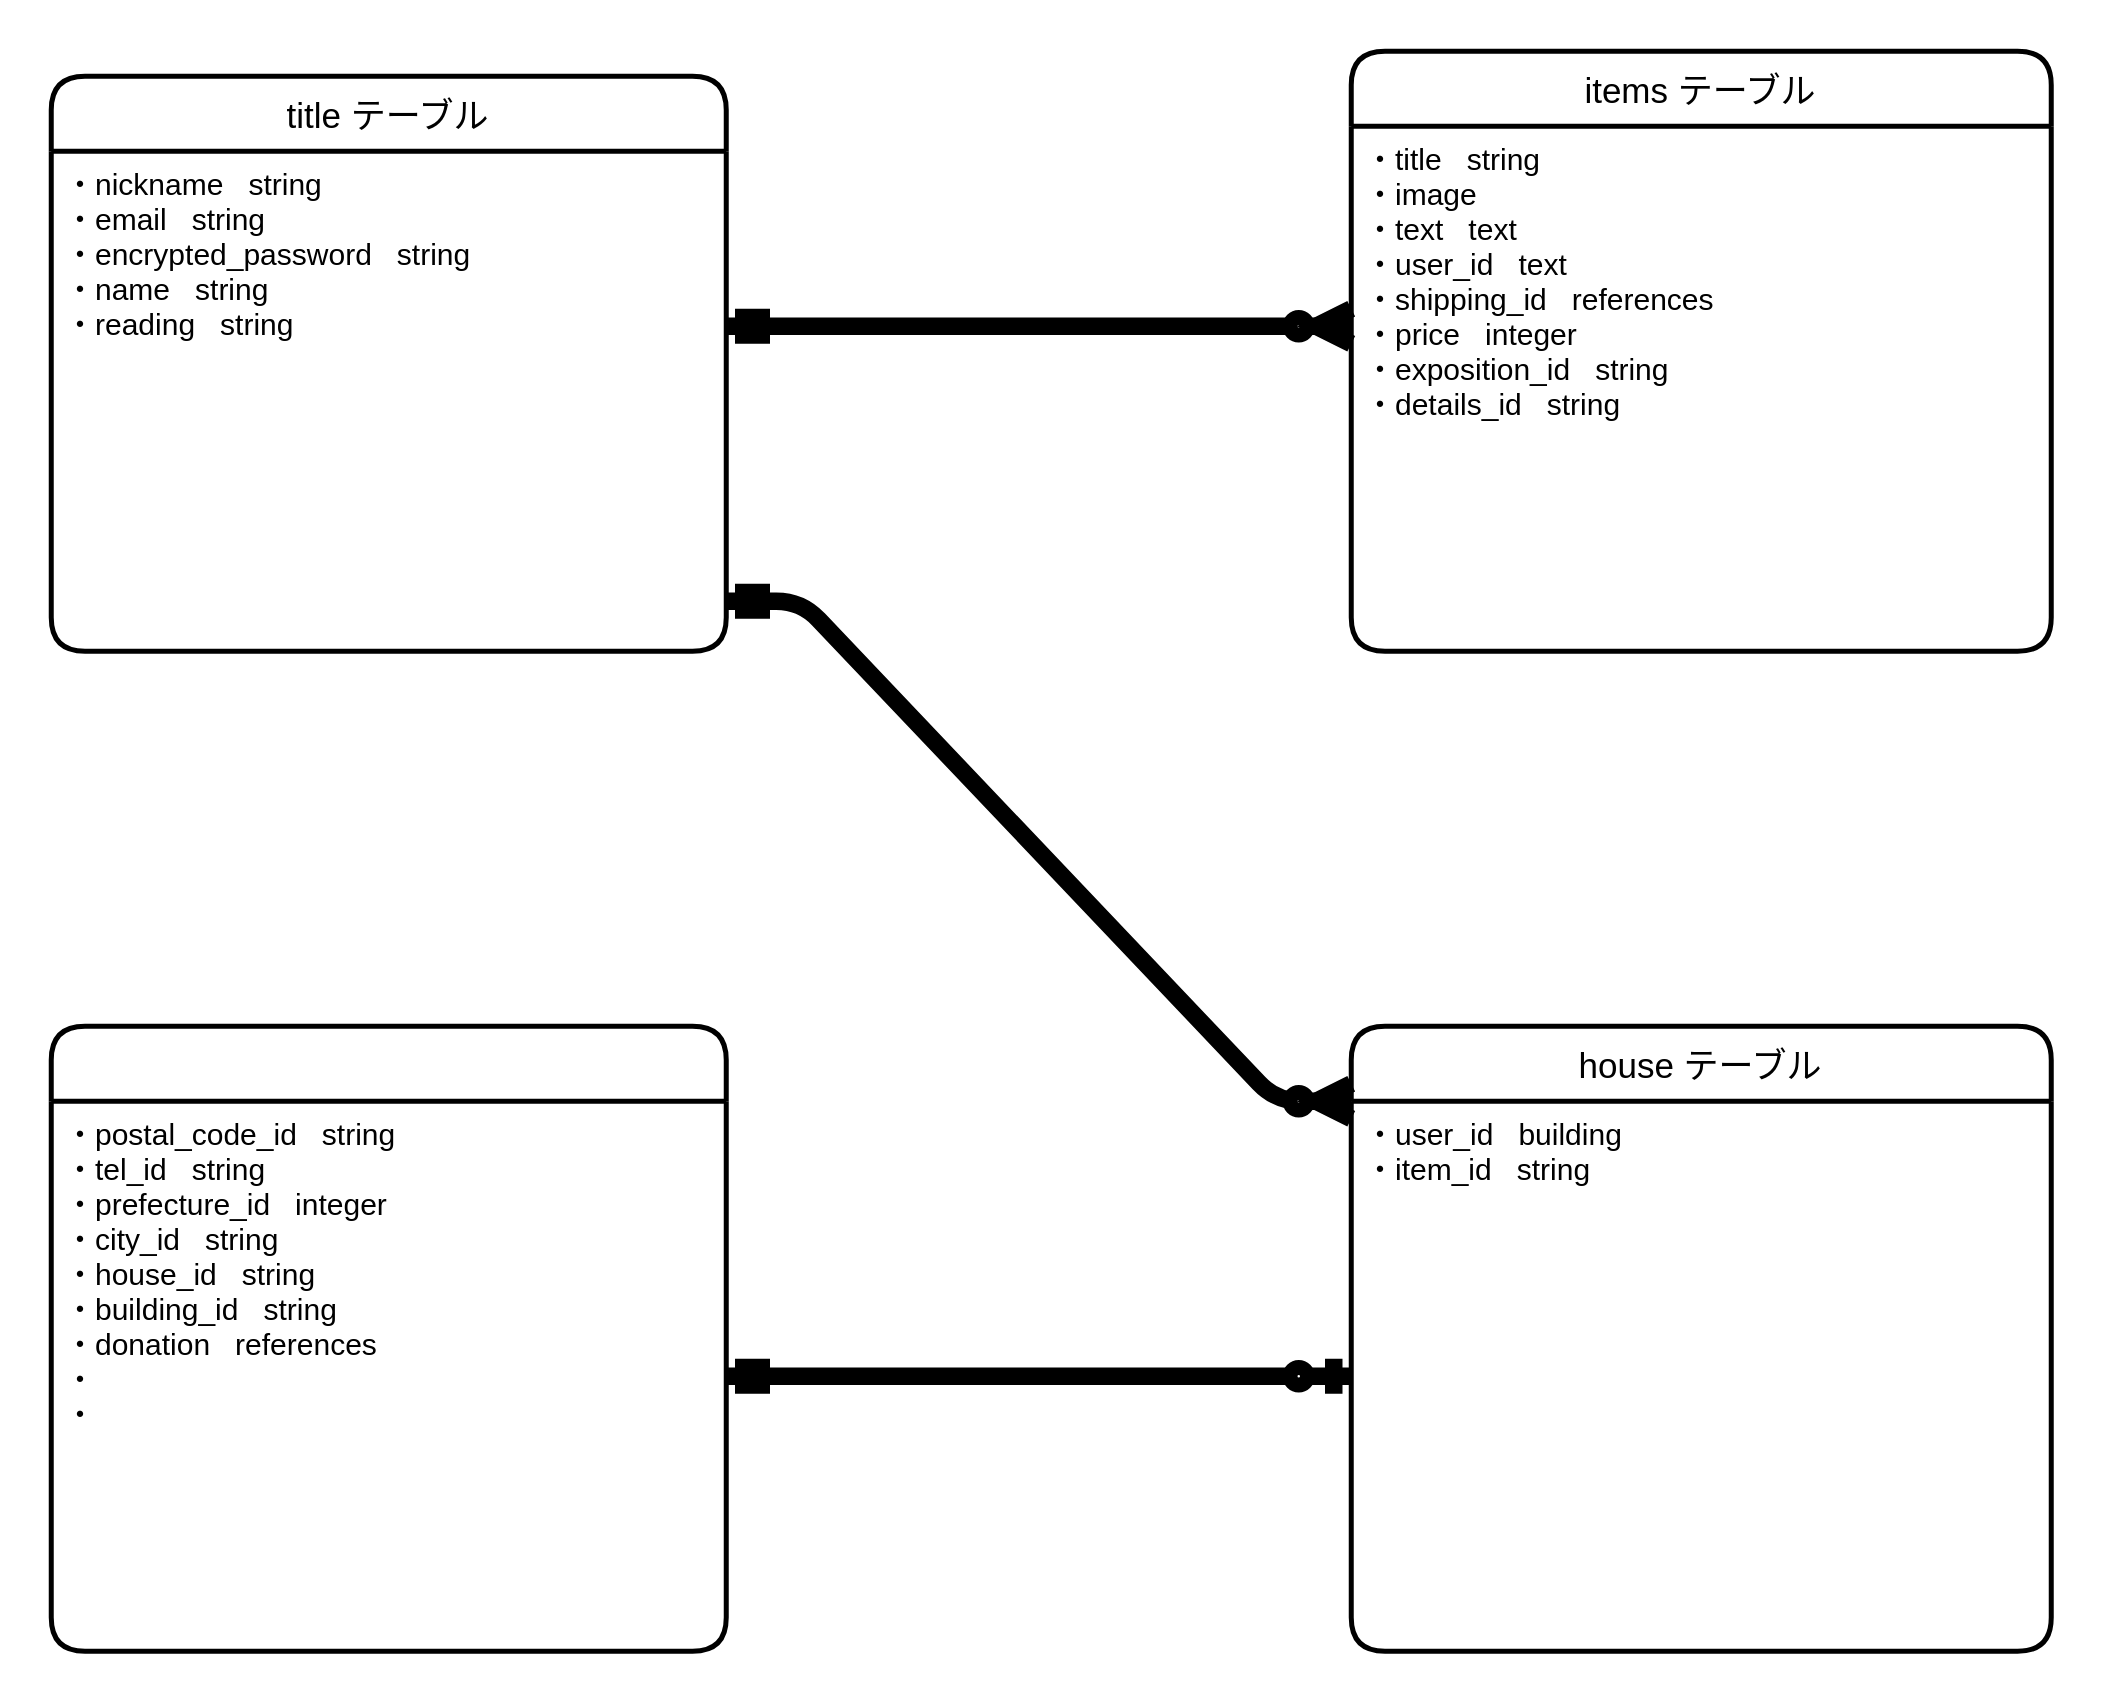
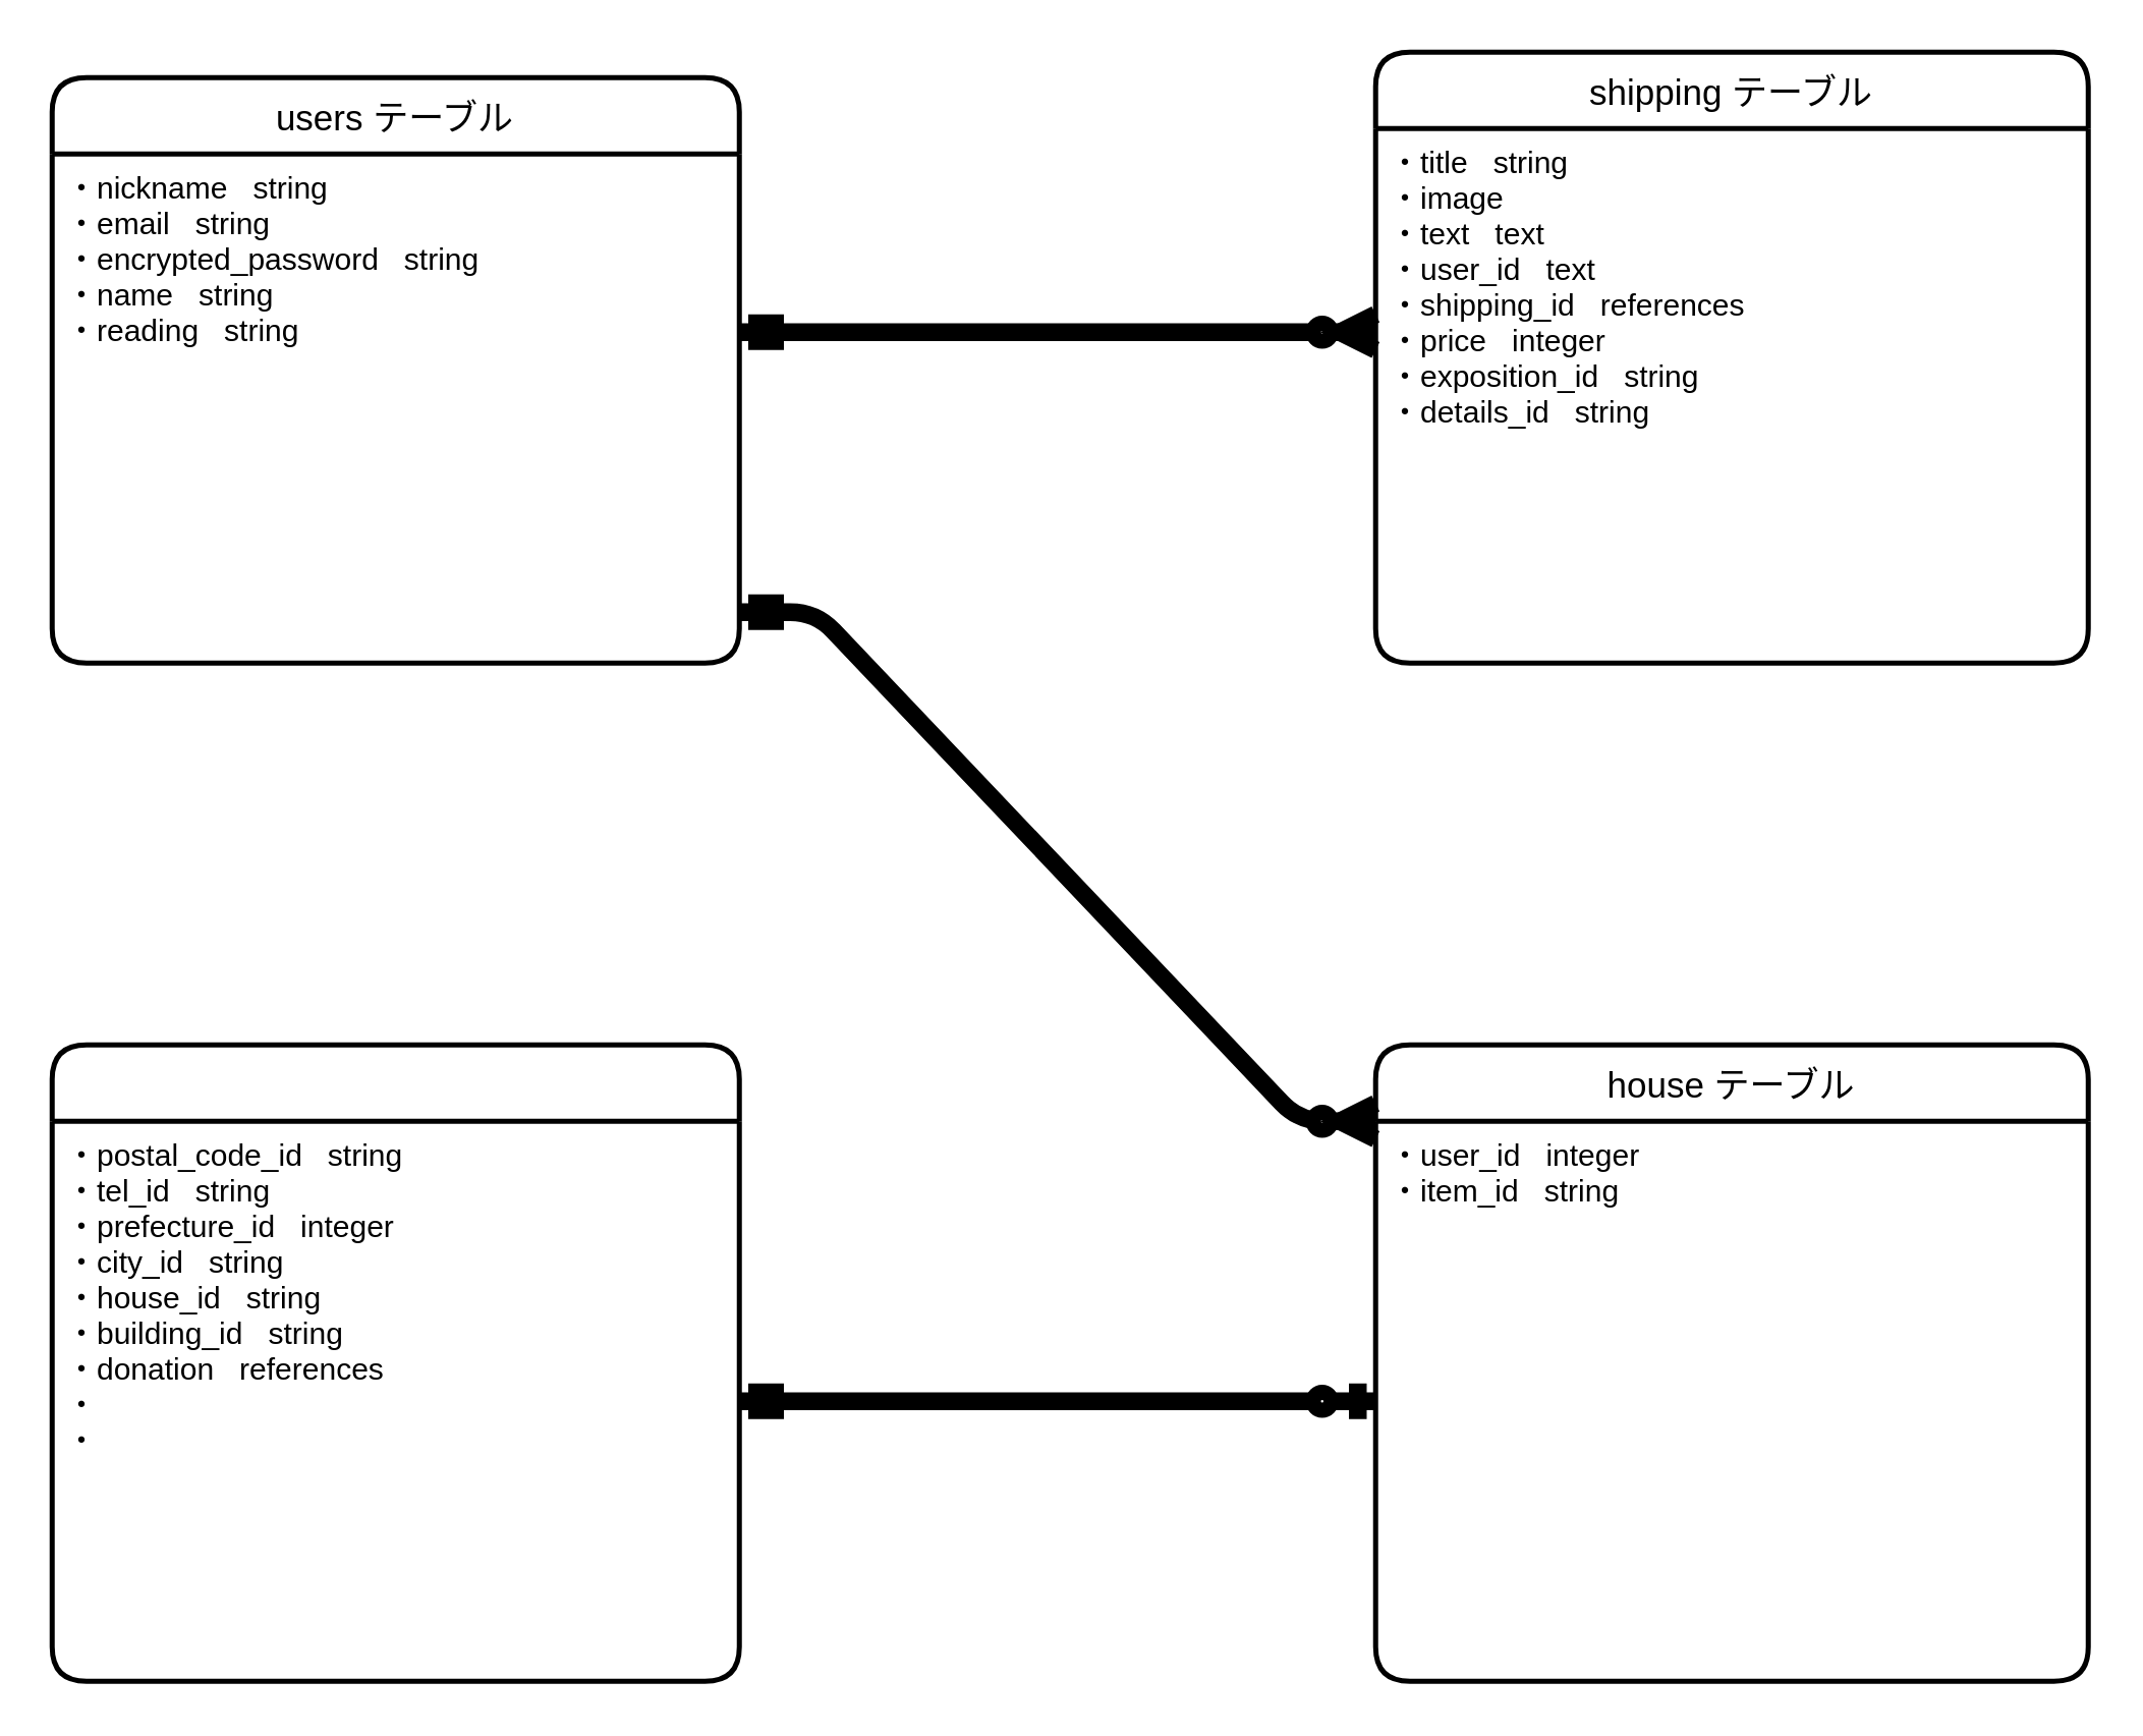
  <mxCell id="0" />
  <mxCell id="1" parent="0" />
- <mxCell id="2" value="items テーブル" style="swimlane;childLayout=stackLayout;horizontal=1;startSize=30;horizontalStack=0;rounded=1;fontSize=14;fontStyle=0;strokeWidth=2;resizeParent=0;resizeLast=1;shadow=0;dashed=0;align=center;" vertex="1" parent="1"><mxGeometry x="540" y="20" width="280" height="240" as="geometry" /></mxCell>
+ <mxCell id="2" value="shipping テーブル" style="swimlane;childLayout=stackLayout;horizontal=1;startSize=30;horizontalStack=0;rounded=1;fontSize=14;fontStyle=0;strokeWidth=2;resizeParent=0;resizeLast=1;shadow=0;dashed=0;align=center;" vertex="1" parent="1"><mxGeometry x="540" y="20" width="280" height="240" as="geometry" /></mxCell>
  <mxCell id="3" value="・title   string&#10;・image&#10;・text   text&#10;・user_id   text&#10;・shipping_id   references&#10;・price   integer　&#10;・exposition_id   string&#10;・details_id   string" style="align=left;strokeColor=none;fillColor=none;spacingLeft=4;fontSize=12;verticalAlign=top;resizable=0;rotatable=0;part=1;" vertex="1" parent="2"><mxGeometry y="30" width="280" height="210" as="geometry" /></mxCell>
- <mxCell id="4" value="title テーブル" style="swimlane;childLayout=stackLayout;horizontal=1;startSize=30;horizontalStack=0;rounded=1;fontSize=14;fontStyle=0;strokeWidth=2;resizeParent=0;resizeLast=1;shadow=0;dashed=0;align=center;" vertex="1" parent="1"><mxGeometry y="30" width="270" height="230" as="geometry" x="20" /></mxCell>
+ <mxCell id="4" value="users テーブル" style="swimlane;childLayout=stackLayout;horizontal=1;startSize=30;horizontalStack=0;rounded=1;fontSize=14;fontStyle=0;strokeWidth=2;resizeParent=0;resizeLast=1;shadow=0;dashed=0;align=center;" vertex="1" parent="1"><mxGeometry y="30" width="270" height="230" as="geometry" x="20" /></mxCell>
  <mxCell id="5" value="・nickname   string&#10;・email   string&#10;・encrypted_password   string&#10;・name   string&#10;・reading   string" style="align=left;strokeColor=none;fillColor=none;spacingLeft=4;fontSize=12;verticalAlign=top;resizable=0;rotatable=0;part=1;" vertex="1" parent="4"><mxGeometry y="30" width="270" height="200" as="geometry" /></mxCell>
  <mxCell id="6" value="image テーブル" style="swimlane;childLayout=stackLayout;horizontal=1;startSize=30;horizontalStack=0;rounded=1;fontSize=14;fontStyle=0;strokeWidth=2;resizeParent=0;resizeLast=1;shadow=0;dashed=0;align=center;fontColor=#FFFFFF;" vertex="1" parent="1"><mxGeometry y="410" width="270" height="250" as="geometry" x="20" /></mxCell>
  <mxCell id="7" value="・postal_code_id   string &#10;・tel_id   string &#10;・prefecture_id   integer&#10;・city_id   string &#10;・house_id   string &#10;・building_id   string &#10;・donation   references&#10;・&#10;・" style="align=left;strokeColor=none;fillColor=none;spacingLeft=4;fontSize=12;verticalAlign=top;resizable=0;rotatable=0;part=1;" vertex="1" parent="6"><mxGeometry y="30" width="270" height="220" as="geometry" /></mxCell>
  <mxCell id="8" value="house テーブル" style="swimlane;childLayout=stackLayout;horizontal=1;startSize=30;horizontalStack=0;rounded=1;fontSize=14;fontStyle=0;strokeWidth=2;resizeParent=0;resizeLast=1;shadow=0;dashed=0;align=center;" vertex="1" parent="1"><mxGeometry x="540" y="410" width="280" height="250" as="geometry" /></mxCell>
- <mxCell id="9" value="・user_id   building&#10;・item_id   string&#10;" style="align=left;strokeColor=none;fillColor=none;spacingLeft=4;fontSize=12;verticalAlign=top;resizable=0;rotatable=0;part=1;" vertex="1" parent="8"><mxGeometry y="30" width="280" height="220" as="geometry" /></mxCell>
+ <mxCell id="9" value="・user_id   integer&#10;・item_id   string&#10;" style="align=left;strokeColor=none;fillColor=none;spacingLeft=4;fontSize=12;verticalAlign=top;resizable=0;rotatable=0;part=1;" vertex="1" parent="8"><mxGeometry y="30" width="280" height="220" as="geometry" /></mxCell>
  <mxCell id="10" value="" style="edgeStyle=entityRelationEdgeStyle;fontSize=12;html=1;endArrow=ERzeroToMany;startArrow=ERmandOne;fontColor=#FFFFFF;jumpSize=15;targetPerimeterSpacing=3;entryX=0;entryY=0.381;entryDx=0;entryDy=0;entryPerimeter=0;strokeWidth=7;sourcePerimeterSpacing=3;" edge="1" parent="1" target="3"><mxGeometry width="100" height="100" relative="1" as="geometry"><mxPoint x="290" y="130" as="sourcePoint" /><mxPoint x="530" y="120" as="targetPoint" /></mxGeometry></mxCell>
  <mxCell id="11" value="&lt;br&gt;" style="edgeLabel;html=1;align=center;verticalAlign=middle;resizable=0;points=[];fontColor=#FFFFFF;" vertex="1" connectable="0" parent="10"><mxGeometry x="0.33" y="-4" relative="1" as="geometry"><mxPoint as="offset" /></mxGeometry></mxCell>
  <mxCell id="12" value="" style="edgeStyle=entityRelationEdgeStyle;fontSize=12;html=1;endArrow=ERzeroToMany;startArrow=ERmandOne;fontColor=#FFFFFF;sourcePerimeterSpacing=3;targetPerimeterSpacing=3;strokeWidth=7;entryX=0;entryY=0;entryDx=0;entryDy=0;" edge="1" parent="1" target="9"><mxGeometry width="100" height="100" relative="1" as="geometry"><mxPoint x="290" y="240" as="sourcePoint" /><mxPoint x="390" y="140" as="targetPoint" /></mxGeometry></mxCell>
  <mxCell id="13" value="" style="edgeStyle=entityRelationEdgeStyle;fontSize=12;html=1;endArrow=ERzeroToOne;startArrow=ERmandOne;fontColor=#FFFFFF;sourcePerimeterSpacing=3;targetPerimeterSpacing=3;strokeWidth=7;entryX=0;entryY=0.5;entryDx=0;entryDy=0;entryPerimeter=0;" edge="1" parent="1" target="9"><mxGeometry width="100" height="100" relative="1" as="geometry"><mxPoint x="290" y="550" as="sourcePoint" /><mxPoint x="390" y="450" as="targetPoint" /></mxGeometry></mxCell>
